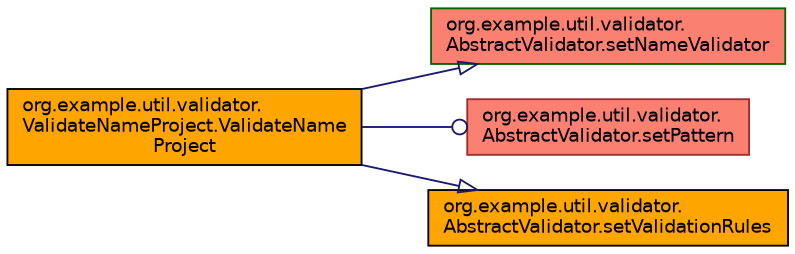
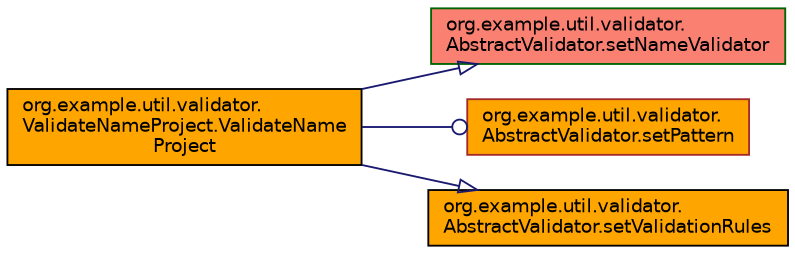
  digraph {
    rankdir=LR
    node [color=black fillcolor=orange fontname=Helvetica fontsize=10 shape=record style=filled]
    edge [color=midnightblue fontname=Helvetica fontsize=10 labelfontname=Helvetica labelfontsize=10 style=solid arrowhead=onormal]
    n1 [fontcolor=black height=0.2 label="org.example.util.validator.\lValidateNameProject.ValidateName\lProject" width=0.4]
    n2 [color=darkgreen fillcolor=salmon height=0.2 label="org.example.util.validator.\lAbstractValidator.setNameValidator" width=0.4]
-   n3 [color=brown fillcolor=salmon height=0.2 label="org.example.util.validator.\lAbstractValidator.setPattern" width=0.4]
+   n3 [color=brown height=0.2 label="org.example.util.validator.\lAbstractValidator.setPattern" width=0.4]
    n4 [height=0.2 label="org.example.util.validator.\lAbstractValidator.setValidationRules" width=0.4]
    n1 -> n2
    n1 -> n3 [arrowhead=odot]
    n1 -> n4
  }
